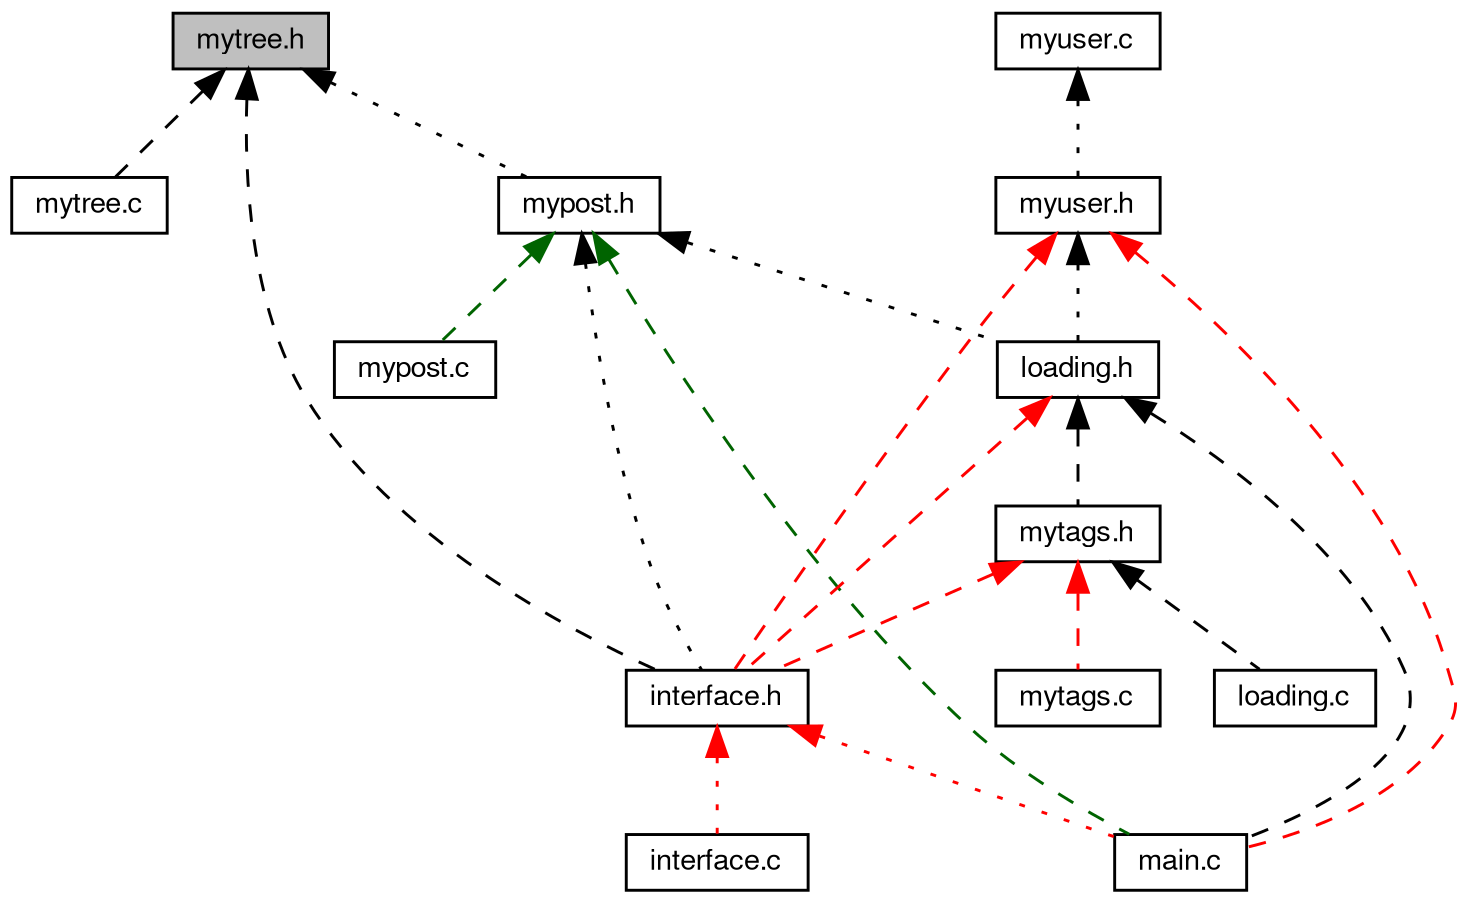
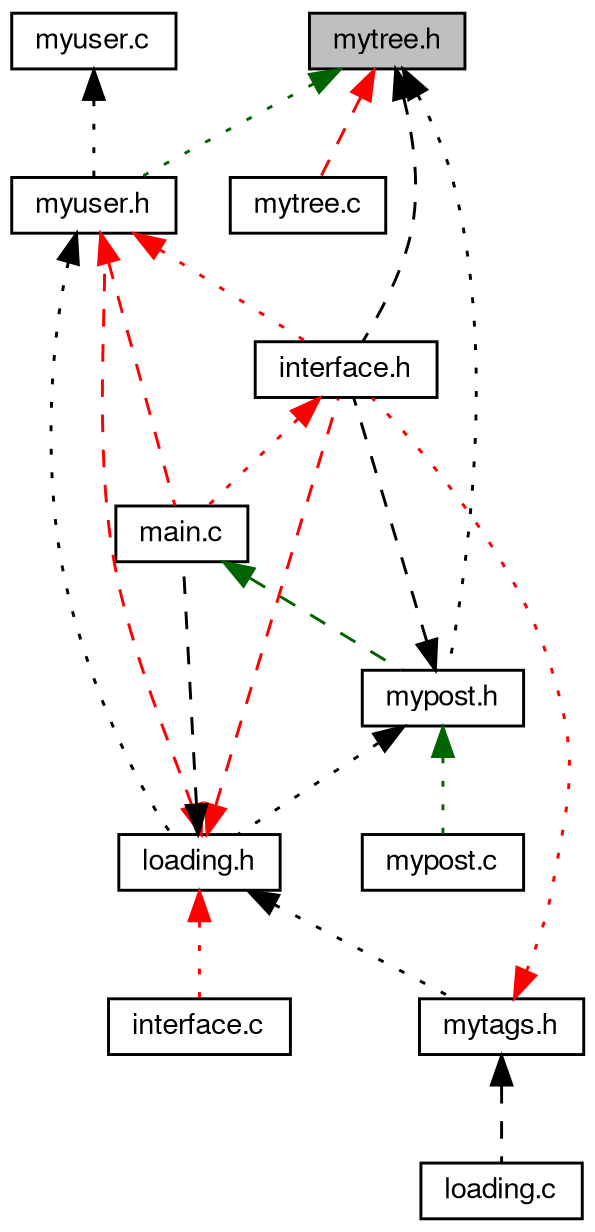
  digraph {
    node [color=black fillcolor=white fontname=FreeSans fontsize=10 shape=record style=filled]
    edge [color=red dir=back fontname=FreeSans fontsize=10 labelfontname=FreeSans labelfontsize=10 style=dashed]
    n1 [fillcolor=grey75 fontcolor=black height=0.2 label="mytree.h" width=0.4]
    n2 [height=0.2 label="mytree.c" width=0.4]
    n3 [height=0.2 label="myuser.h" width=0.4]
    n4 [height=0.2 label="interface.h" width=0.4]
    n5 [height=0.2 label="mypost.h" width=0.4]
    n6 [height=0.2 label="main.c" width=0.4]
    n7 [height=0.2 label="loading.h" width=0.4]
    n8 [height=0.2 label="interface.c" width=0.4]
    n9 [height=0.2 label="mypost.c" width=0.4]
    n10 [height=0.2 label="myuser.c" width=0.4]
    n11 [height=0.2 label="mytags.h" width=0.4]
    n12 [height=0.2 label="loading.c" width=0.4]
-   n13 [height=0.2 label="mytags.c" width=0.4]
-   n1 -> n2 [color=black]
+   n1 -> n2
+   n1 -> n3 [color=darkgreen style=dotted]
    n1 -> n4 [color=black]
    n1 -> n5 [color=black style=dotted]
-   n3 -> n4
+   n3 -> n4 [style=dotted]
    n3 -> n6
    n3 -> n7 [color=black style=dotted]
    n4 -> n6 [style=dotted]
-   n4 -> n8 [style=dotted]
-   n5 -> n4 [color=black style=dotted]
-   n5 -> n6 [color=darkgreen]
+   n7 -> n8 [style=dotted]
+   n5 -> n4 [color=black]
+   n6 -> n5 [color=darkgreen]
    n5 -> n7 [color=black style=dotted]
-   n5 -> n9 [color=darkgreen]
+   n5 -> n9 [color=darkgreen style=dotted]
+   n7 -> n3
    n7 -> n4
    n7 -> n6 [color=black]
-   n7 -> n11 [color=black]
+   n7 -> n11 [color=black style=dotted]
    n10 -> n3 [color=black style=dotted]
-   n11 -> n4
+   n11 -> n4 [style=dotted]
    n11 -> n12 [color=black]
-   n11 -> n13
  }
